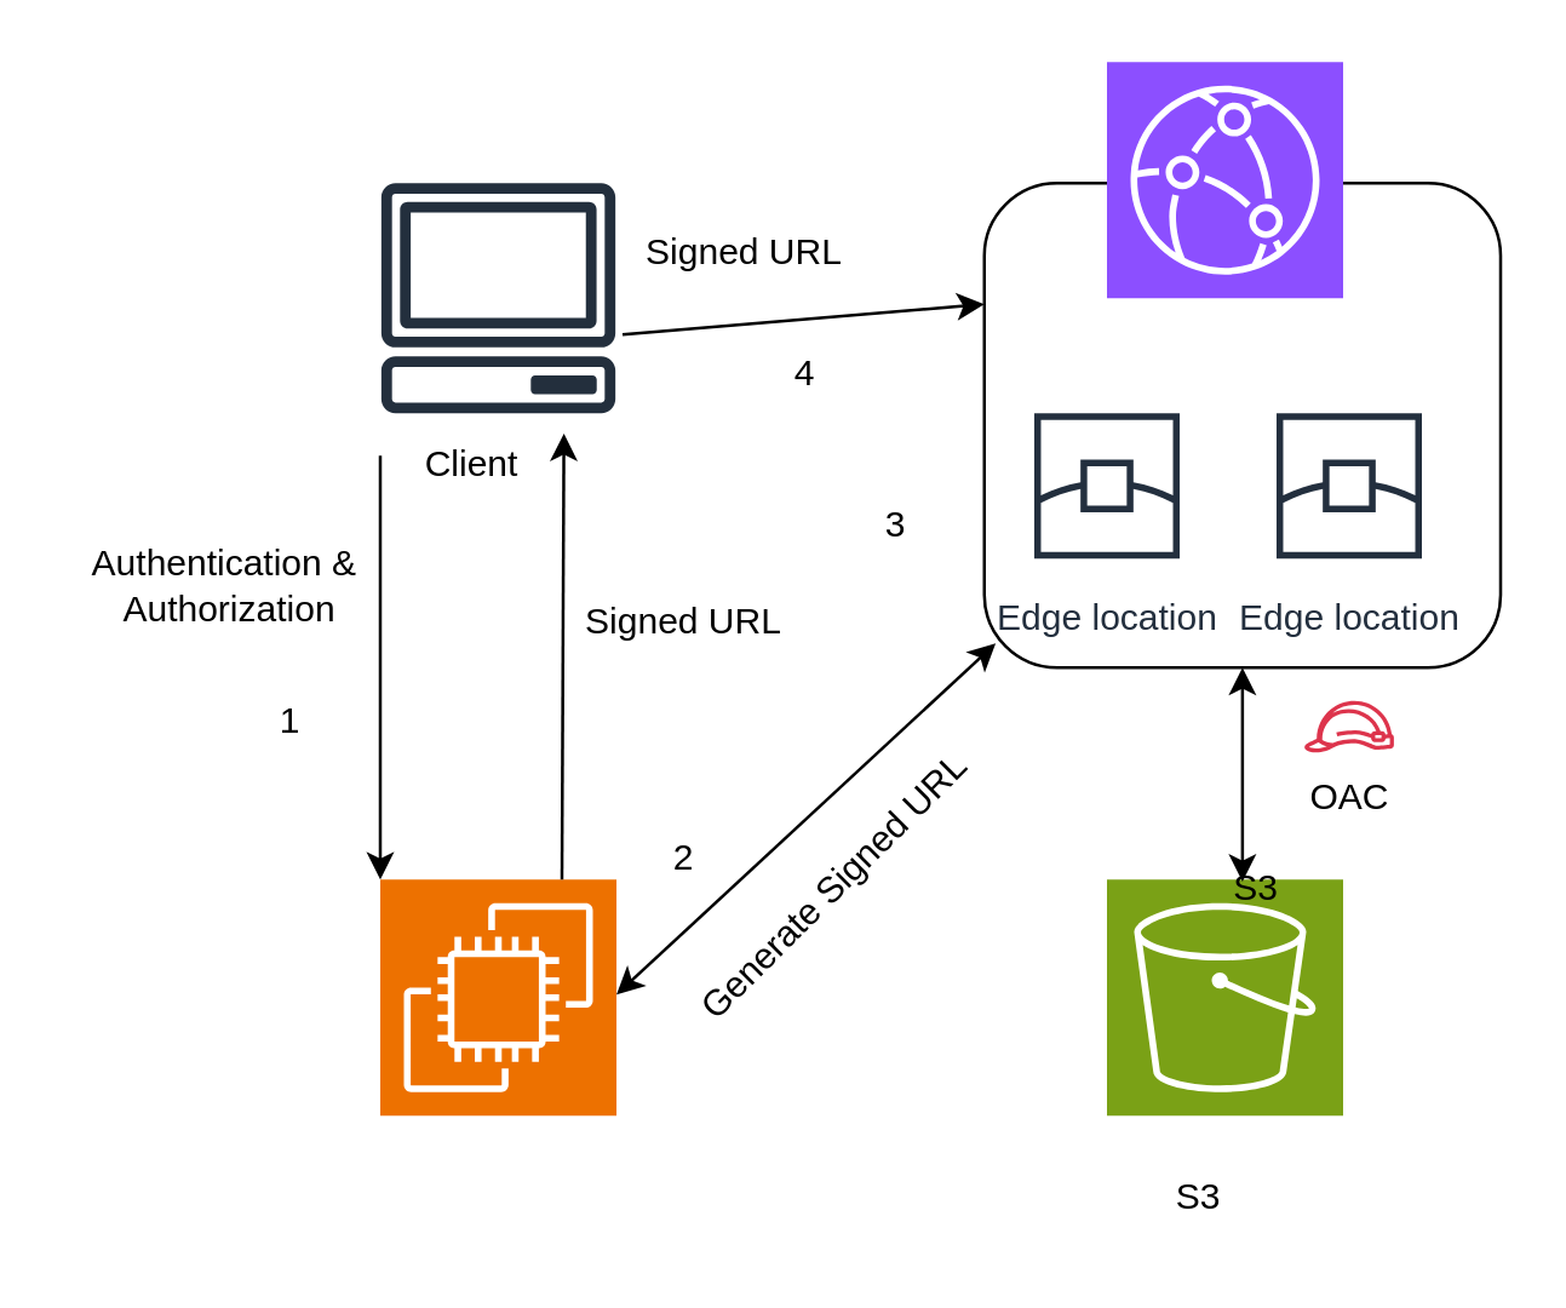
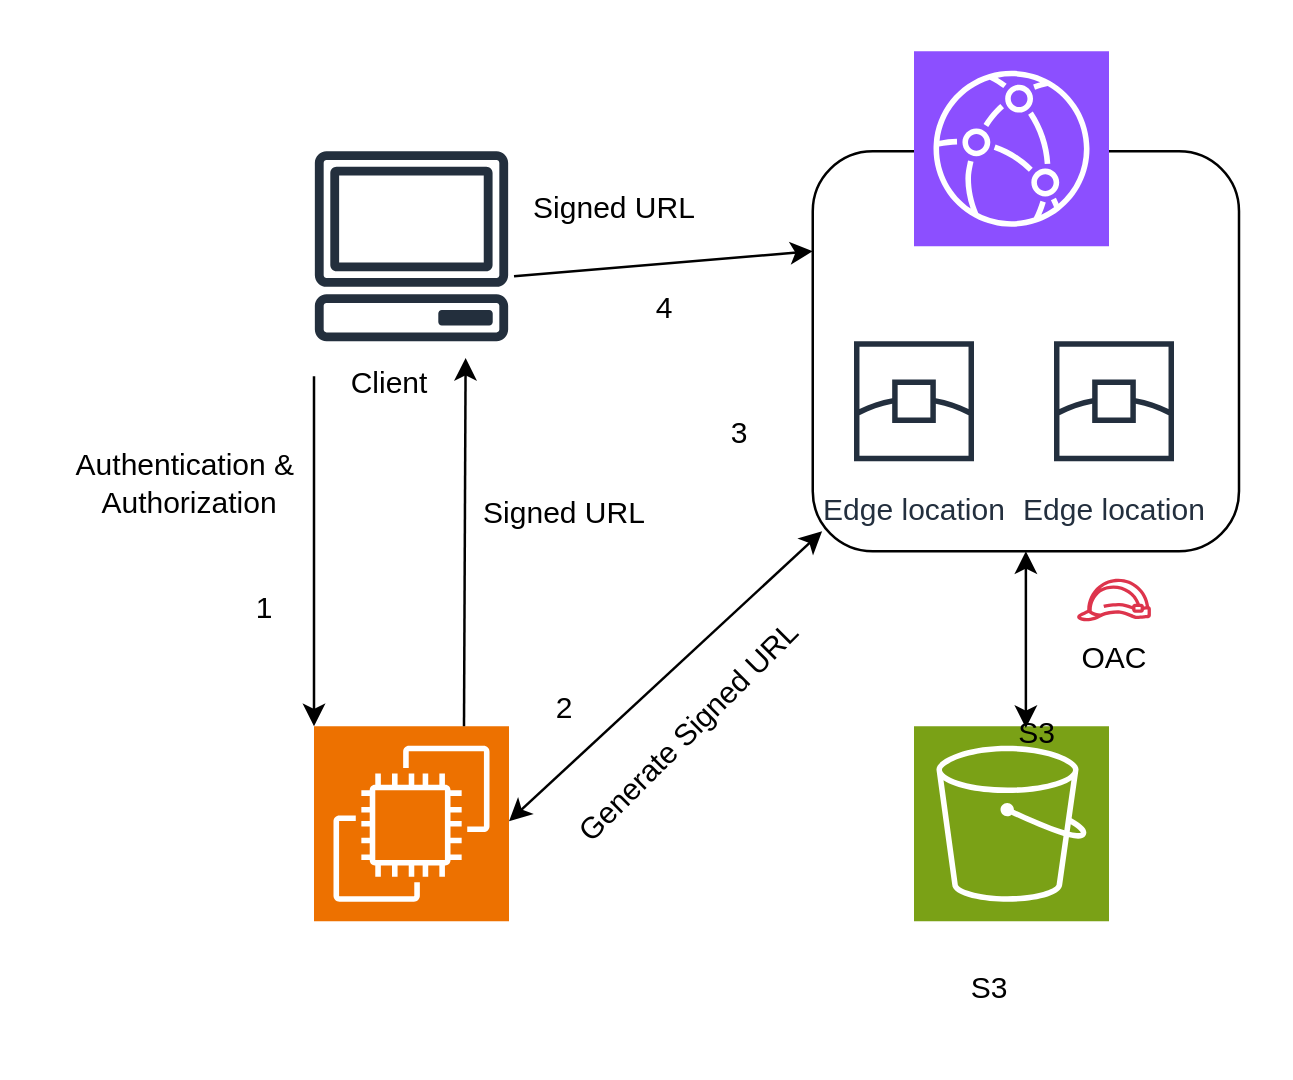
  <mxCell id="0" />
  <mxCell id="1" parent="0" />
  <mxCell id="2" value="" style="sketch=0;points=[[0,0,0],[0.25,0,0],[0.5,0,0],[0.75,0,0],[1,0,0],[0,1,0],[0.25,1,0],[0.5,1,0],[0.75,1,0],[1,1,0],[0,0.25,0],[0,0.5,0],[0,0.75,0],[1,0.25,0],[1,0.5,0],[1,0.75,0]];outlineConnect=0;fontColor=#232F3E;fillColor=#7AA116;strokeColor=#ffffff;dashed=0;verticalLabelPosition=bottom;verticalAlign=top;align=center;html=1;fontSize=12;fontStyle=0;aspect=fixed;shape=mxgraph.aws4.resourceIcon;resIcon=mxgraph.aws4.s3;" vertex="1" parent="1"><mxGeometry x="365" y="290" width="78" height="78" as="geometry" /></mxCell>
  <mxCell id="3" value="S3" style="text;html=1;align=center;verticalAlign=middle;resizable=0;points=[];autosize=1;strokeColor=none;fillColor=none;" vertex="1" parent="1"><mxGeometry x="394" y="278" width="40" height="30" as="geometry" /></mxCell>
  <mxCell id="4" value="" style="rounded=1;whiteSpace=wrap;html=1;" vertex="1" parent="1"><mxGeometry x="324.5" y="60" width="170.5" height="160" as="geometry" /></mxCell>
  <mxCell id="5" value="" style="sketch=0;points=[[0,0,0],[0.25,0,0],[0.5,0,0],[0.75,0,0],[1,0,0],[0,1,0],[0.25,1,0],[0.5,1,0],[0.75,1,0],[1,1,0],[0,0.25,0],[0,0.5,0],[0,0.75,0],[1,0.25,0],[1,0.5,0],[1,0.75,0]];outlineConnect=0;fontColor=#232F3E;fillColor=#8C4FFF;strokeColor=#ffffff;dashed=0;verticalLabelPosition=bottom;verticalAlign=top;align=center;html=1;fontSize=12;fontStyle=0;aspect=fixed;shape=mxgraph.aws4.resourceIcon;resIcon=mxgraph.aws4.cloudfront;" vertex="1" parent="1"><mxGeometry x="365" y="20" width="78" height="78" as="geometry" /></mxCell>
  <mxCell id="6" value="Edge location" style="sketch=0;outlineConnect=0;fontColor=#232F3E;gradientColor=none;strokeColor=#232F3E;fillColor=#ffffff;dashed=0;verticalLabelPosition=bottom;verticalAlign=top;align=center;html=1;fontSize=12;fontStyle=0;aspect=fixed;shape=mxgraph.aws4.resourceIcon;resIcon=mxgraph.aws4.edge_location;" vertex="1" parent="1"><mxGeometry x="335" y="130" width="60" height="60" as="geometry" /></mxCell>
  <mxCell id="7" value="Edge location" style="sketch=0;outlineConnect=0;fontColor=#232F3E;gradientColor=none;strokeColor=#232F3E;fillColor=#ffffff;dashed=0;verticalLabelPosition=bottom;verticalAlign=top;align=center;html=1;fontSize=12;fontStyle=0;aspect=fixed;shape=mxgraph.aws4.resourceIcon;resIcon=mxgraph.aws4.edge_location;" vertex="1" parent="1"><mxGeometry x="415" y="130" width="60" height="60" as="geometry" /></mxCell>
  <mxCell id="8" value="" style="sketch=0;points=[[0,0,0],[0.25,0,0],[0.5,0,0],[0.75,0,0],[1,0,0],[0,1,0],[0.25,1,0],[0.5,1,0],[0.75,1,0],[1,1,0],[0,0.25,0],[0,0.5,0],[0,0.75,0],[1,0.25,0],[1,0.5,0],[1,0.75,0]];outlineConnect=0;fontColor=#232F3E;fillColor=#ED7100;strokeColor=#ffffff;dashed=0;verticalLabelPosition=bottom;verticalAlign=top;align=center;html=1;fontSize=12;fontStyle=0;aspect=fixed;shape=mxgraph.aws4.resourceIcon;resIcon=mxgraph.aws4.ec2;" vertex="1" parent="1"><mxGeometry x="125" y="290" width="78" height="78" as="geometry" /></mxCell>
  <mxCell id="9" value="S3" style="text;html=1;align=center;verticalAlign=middle;resizable=0;points=[];autosize=1;strokeColor=none;fillColor=none;" vertex="1" parent="1"><mxGeometry x="375" y="380" width="40" height="30" as="geometry" /></mxCell>
  <mxCell id="10" value="" style="sketch=0;outlineConnect=0;fontColor=#232F3E;gradientColor=none;fillColor=#232F3D;strokeColor=none;dashed=0;verticalLabelPosition=bottom;verticalAlign=top;align=center;html=1;fontSize=12;fontStyle=0;aspect=fixed;pointerEvents=1;shape=mxgraph.aws4.client;" vertex="1" parent="1"><mxGeometry x="125" y="60" width="78" height="76" as="geometry" /></mxCell>
  <mxCell id="11" value="Client" style="text;html=1;align=center;verticalAlign=middle;resizable=0;points=[];autosize=1;strokeColor=none;fillColor=none;" vertex="1" parent="1"><mxGeometry x="130" y="138" width="50" height="30" as="geometry" /></mxCell>
  <mxCell id="12" value="" style="endArrow=classic;html=1;rounded=0;entryX=0;entryY=0;entryDx=0;entryDy=0;entryPerimeter=0;" edge="1" parent="1" target="8"><mxGeometry width="50" height="50" relative="1" as="geometry"><mxPoint x="125" y="150" as="sourcePoint" /><mxPoint x="185" y="200" as="targetPoint" /></mxGeometry></mxCell>
  <mxCell id="13" value="" style="endArrow=classic;html=1;rounded=0;entryX=1.113;entryY=0.156;entryDx=0;entryDy=0;entryPerimeter=0;" edge="1" parent="1" target="11"><mxGeometry width="50" height="50" relative="1" as="geometry"><mxPoint x="185" y="290" as="sourcePoint" /><mxPoint x="235" y="240" as="targetPoint" /></mxGeometry></mxCell>
  <mxCell id="14" value="Authentication &amp;amp;&amp;nbsp;&lt;div&gt;Authorization&lt;/div&gt;" style="text;html=1;align=center;verticalAlign=middle;resizable=0;points=[];autosize=1;strokeColor=none;fillColor=none;" vertex="1" parent="1"><mxGeometry x="20" y="173" width="110" height="40" as="geometry" /></mxCell>
- <mxCell id="15" value="1" style="text;html=1;align=center;verticalAlign=middle;resizable=0;points=[];autosize=1;strokeColor=none;fillColor=none;" vertex="1" parent="1"><mxGeometry x="80" y="223" width="30" height="30" as="geometry" /></mxCell>
+ <mxCell id="15" value="1" style="text;html=1;align=center;verticalAlign=middle;resizable=0;points=[];autosize=1;strokeColor=none;fillColor=none;" vertex="1" parent="1"><mxGeometry x="90" y="228" width="30" height="30" as="geometry" /></mxCell>
  <mxCell id="16" value="" style="endArrow=classic;startArrow=classic;html=1;rounded=0;entryX=0.022;entryY=0.95;entryDx=0;entryDy=0;entryPerimeter=0;" edge="1" parent="1" target="4"><mxGeometry width="50" height="50" relative="1" as="geometry"><mxPoint x="203" y="328" as="sourcePoint" /><mxPoint x="253" y="278" as="targetPoint" /></mxGeometry></mxCell>
  <mxCell id="17" value="Generate Signed URL" style="text;html=1;align=center;verticalAlign=middle;resizable=0;points=[];autosize=1;strokeColor=none;fillColor=none;rotation=-45;" vertex="1" parent="1"><mxGeometry x="205" y="278" width="140" height="30" as="geometry" /></mxCell>
  <mxCell id="18" value="2" style="text;html=1;align=center;verticalAlign=middle;resizable=0;points=[];autosize=1;strokeColor=none;fillColor=none;" vertex="1" parent="1"><mxGeometry x="210" y="268" width="30" height="30" as="geometry" /></mxCell>
  <mxCell id="19" value="Signed URL" style="text;html=1;align=center;verticalAlign=middle;resizable=0;points=[];autosize=1;strokeColor=none;fillColor=none;" vertex="1" parent="1"><mxGeometry x="180" y="190" width="90" height="30" as="geometry" /></mxCell>
  <mxCell id="20" value="3" style="text;html=1;align=center;verticalAlign=middle;resizable=0;points=[];autosize=1;strokeColor=none;fillColor=none;" vertex="1" parent="1"><mxGeometry x="280" y="158" width="30" height="30" as="geometry" /></mxCell>
  <mxCell id="21" value="" style="endArrow=classic;startArrow=classic;html=1;rounded=0;" edge="1" parent="1" source="4"><mxGeometry width="50" height="50" relative="1" as="geometry"><mxPoint x="409.75" y="270" as="sourcePoint" /><mxPoint x="409.75" y="290.711" as="targetPoint" /></mxGeometry></mxCell>
  <mxCell id="22" value="OAC" style="text;html=1;align=center;verticalAlign=middle;resizable=0;points=[];autosize=1;strokeColor=none;fillColor=none;" vertex="1" parent="1"><mxGeometry x="420" y="248" width="50" height="30" as="geometry" /></mxCell>
  <mxCell id="23" value="" style="sketch=0;outlineConnect=0;fontColor=#232F3E;gradientColor=none;fillColor=#DD344C;strokeColor=none;dashed=0;verticalLabelPosition=bottom;verticalAlign=top;align=center;html=1;fontSize=12;fontStyle=0;aspect=fixed;pointerEvents=1;shape=mxgraph.aws4.role;" vertex="1" parent="1"><mxGeometry x="429.93" y="231" width="30.14" height="17" as="geometry" /></mxCell>
  <mxCell id="24" value="" style="endArrow=classic;html=1;rounded=0;entryX=0;entryY=0.25;entryDx=0;entryDy=0;" edge="1" parent="1" target="4"><mxGeometry width="50" height="50" relative="1" as="geometry"><mxPoint x="205" y="110" as="sourcePoint" /><mxPoint x="255" y="60" as="targetPoint" /></mxGeometry></mxCell>
  <mxCell id="25" value="Signed URL" style="text;html=1;align=center;verticalAlign=middle;resizable=0;points=[];autosize=1;strokeColor=none;fillColor=none;" vertex="1" parent="1"><mxGeometry x="200" y="68" width="90" height="30" as="geometry" /></mxCell>
  <mxCell id="26" value="4" style="text;html=1;align=center;verticalAlign=middle;resizable=0;points=[];autosize=1;strokeColor=none;fillColor=none;" vertex="1" parent="1"><mxGeometry x="250" y="108" width="30" height="30" as="geometry" /></mxCell>
